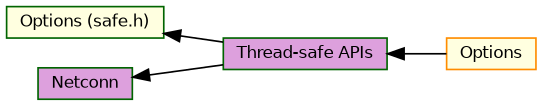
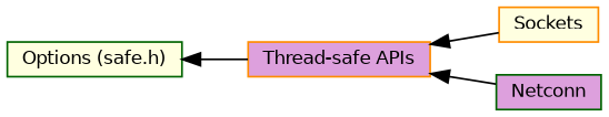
  digraph {
    rankdir=LR
    node [color=darkgreen fillcolor=lightyellow fontname=Helvetica fontsize=10 shape=box style=filled]
    edge [dir=back fontname=Helvetica fontsize=10 labelfontname=Helvetica labelfontsize=10 shape=plaintext style=solid]
    n1 [height=0.2 label="Options (safe.h)" width=0.4]
-   n2 [fillcolor=plum fontcolor=black height=0.2 label="Thread-safe APIs" width=0.4]
-   n3 [color=darkorange height=0.2 label=Options width=0.4]
+   n2 [color=darkorange fillcolor=plum fontcolor=black height=0.2 label="Thread-safe APIs" width=0.4]
+   n3 [color=darkorange height=0.2 label=Sockets width=0.4]
    n4 [fillcolor=plum height=0.2 label=Netconn width=0.4]
    n1 -> n2
    n2 -> n3
-   n4 -> n2
+   n2 -> n4
  }
